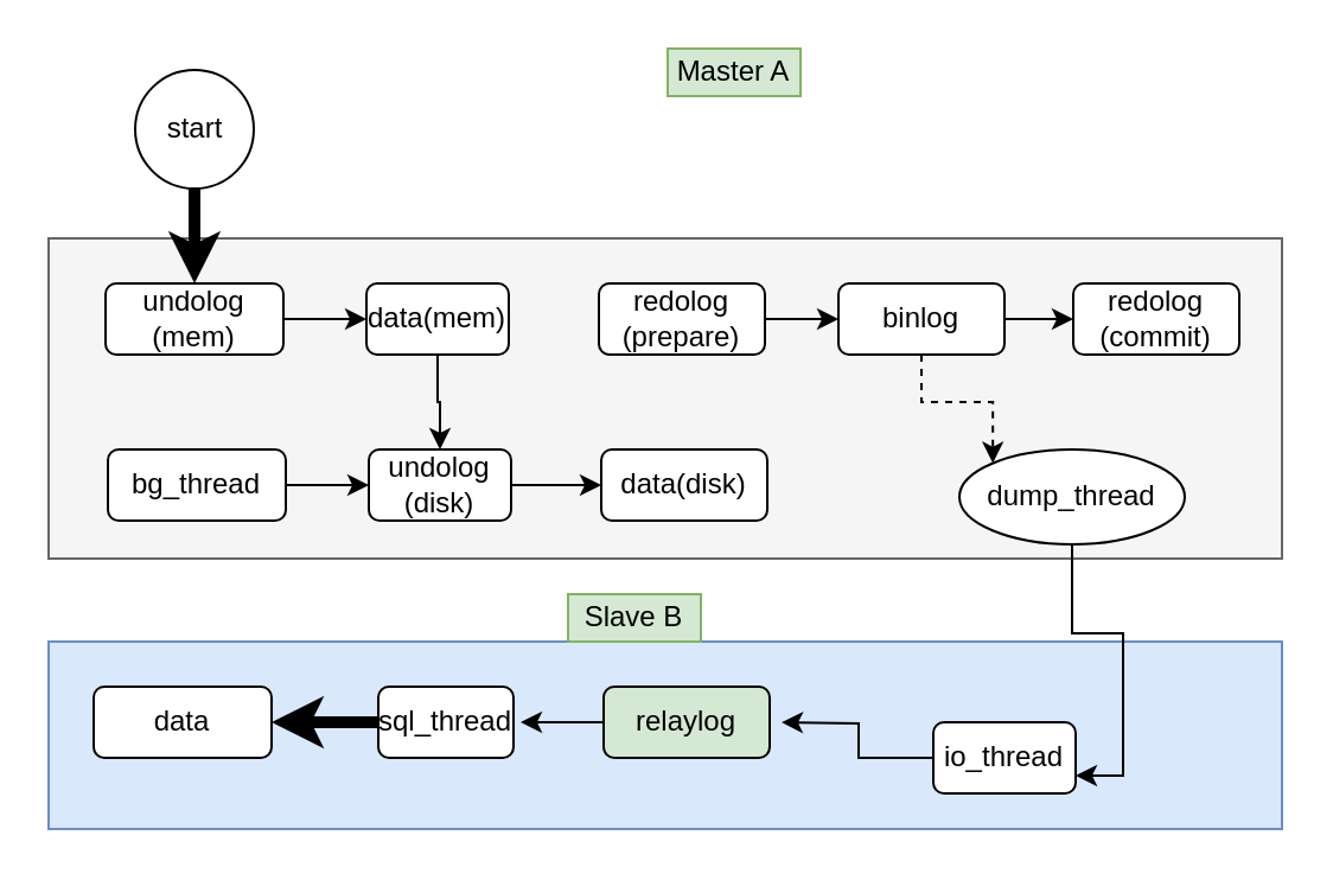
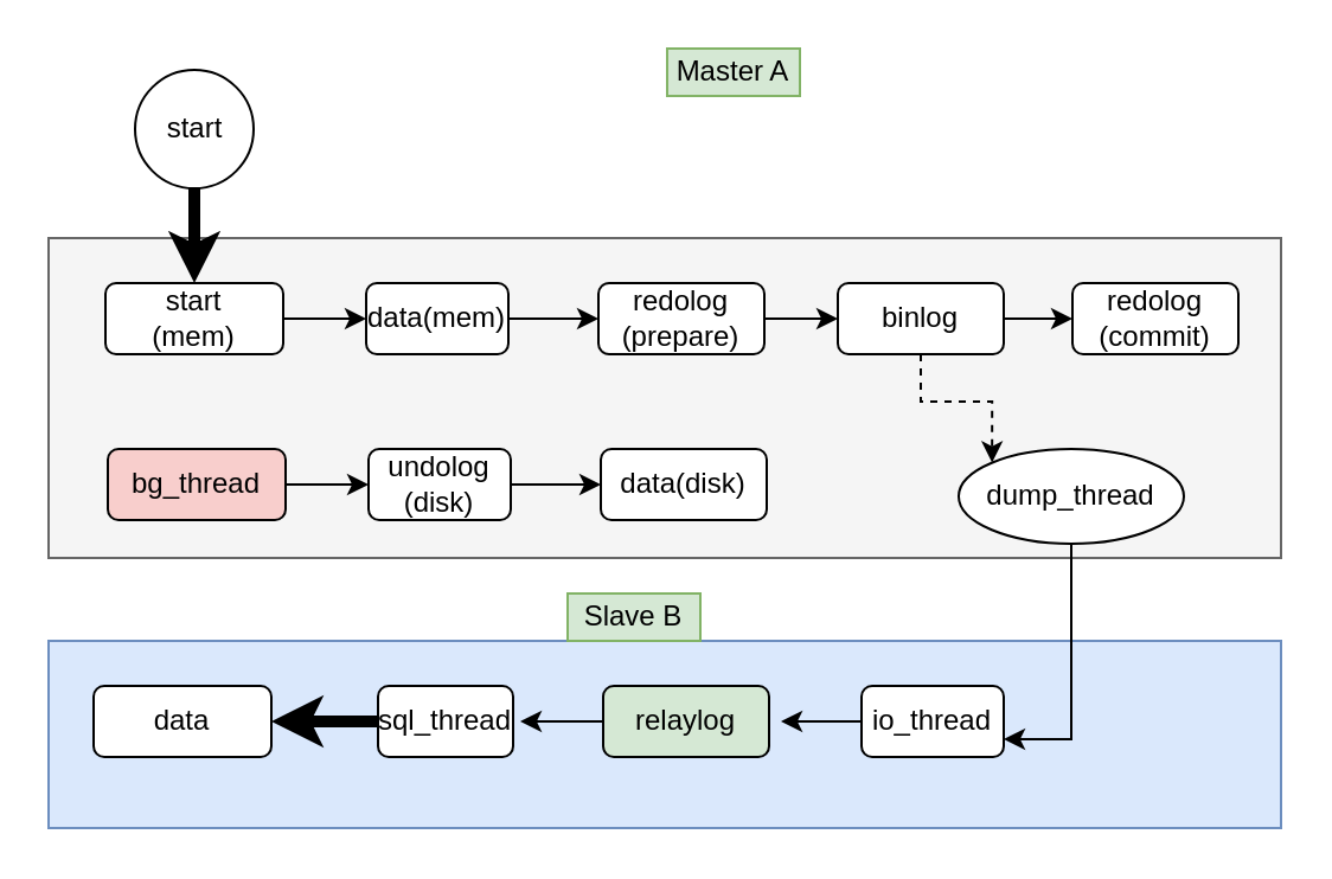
  <mxCell id="0" />
  <mxCell id="1" parent="0" />
  <mxCell id="2" value="" style="rounded=0;whiteSpace=wrap;html=1;fillColor=#dae8fc;strokeColor=#6c8ebf;" vertex="1" parent="1"><mxGeometry x="20" y="270" width="520" height="79" as="geometry" /></mxCell>
  <mxCell id="3" value="" style="rounded=0;whiteSpace=wrap;html=1;fillColor=#f5f5f5;strokeColor=#666666;fontColor=#333333;" vertex="1" parent="1"><mxGeometry x="20" y="100" width="520" height="135" as="geometry" /></mxCell>
  <mxCell id="4" style="edgeStyle=orthogonalEdgeStyle;rounded=0;orthogonalLoop=1;jettySize=auto;html=1;entryX=0.5;entryY=0;entryDx=0;entryDy=0;strokeWidth=5;" edge="1" parent="1" source="5" target="7"><mxGeometry relative="1" as="geometry" /></mxCell>
  <mxCell id="5" value="start" style="ellipse;whiteSpace=wrap;html=1;aspect=fixed;" vertex="1" parent="1"><mxGeometry x="56.5" y="29" width="50" height="50" as="geometry" /></mxCell>
  <mxCell id="6" style="edgeStyle=orthogonalEdgeStyle;rounded=0;orthogonalLoop=1;jettySize=auto;html=1;entryX=0;entryY=0.5;entryDx=0;entryDy=0;" edge="1" parent="1" source="7" target="9"><mxGeometry relative="1" as="geometry" /></mxCell>
- <mxCell id="7" value="undolog&lt;br&gt;(mem)" style="rounded=1;whiteSpace=wrap;html=1;" vertex="1" parent="1"><mxGeometry x="44" y="119" width="75" height="30" as="geometry" /></mxCell>
- <mxCell id="8" style="edgeStyle=orthogonalEdgeStyle;rounded=0;orthogonalLoop=1;jettySize=auto;html=1;" edge="1" parent="1" source="9" target="21"><mxGeometry relative="1" as="geometry" /></mxCell>
+ <mxCell id="7" value="start&lt;br&gt;(mem)" style="rounded=1;whiteSpace=wrap;html=1;" vertex="1" parent="1"><mxGeometry x="44" y="119" width="75" height="30" as="geometry" /></mxCell>
+ <mxCell id="8" style="edgeStyle=orthogonalEdgeStyle;rounded=0;orthogonalLoop=1;jettySize=auto;html=1;entryX=0;entryY=0.5;entryDx=0;entryDy=0;" edge="1" parent="1" source="9" target="11"><mxGeometry relative="1" as="geometry" /></mxCell>
  <mxCell id="9" value="data(mem)" style="rounded=1;whiteSpace=wrap;html=1;" vertex="1" parent="1"><mxGeometry x="154" y="119" width="60" height="30" as="geometry" /></mxCell>
  <mxCell id="10" style="edgeStyle=orthogonalEdgeStyle;rounded=0;orthogonalLoop=1;jettySize=auto;html=1;entryX=0;entryY=0.5;entryDx=0;entryDy=0;" edge="1" parent="1" source="11" target="14"><mxGeometry relative="1" as="geometry" /></mxCell>
  <mxCell id="11" value="redolog&lt;br&gt;(prepare)" style="rounded=1;whiteSpace=wrap;html=1;" vertex="1" parent="1"><mxGeometry x="252" y="119" width="70" height="30" as="geometry" /></mxCell>
  <mxCell id="12" style="edgeStyle=orthogonalEdgeStyle;rounded=0;orthogonalLoop=1;jettySize=auto;html=1;entryX=0;entryY=0.5;entryDx=0;entryDy=0;" edge="1" parent="1" source="14" target="15"><mxGeometry relative="1" as="geometry" /></mxCell>
  <mxCell id="13" style="edgeStyle=orthogonalEdgeStyle;rounded=0;orthogonalLoop=1;jettySize=auto;html=1;entryX=0;entryY=0;entryDx=0;entryDy=0;dashed=1;" edge="1" parent="1" source="14" target="17"><mxGeometry relative="1" as="geometry" /></mxCell>
  <mxCell id="14" value="binlog" style="rounded=1;whiteSpace=wrap;html=1;" vertex="1" parent="1"><mxGeometry x="353" y="119" width="70" height="30" as="geometry" /></mxCell>
  <mxCell id="15" value="redolog&lt;br&gt;(commit)" style="rounded=1;whiteSpace=wrap;html=1;" vertex="1" parent="1"><mxGeometry x="452" y="119" width="70" height="30" as="geometry" /></mxCell>
  <mxCell id="16" style="edgeStyle=orthogonalEdgeStyle;rounded=0;orthogonalLoop=1;jettySize=auto;html=1;entryX=1;entryY=0.75;entryDx=0;entryDy=0;strokeWidth=1;" edge="1" parent="1" source="17" target="29"><mxGeometry relative="1" as="geometry" /></mxCell>
  <mxCell id="17" value="dump_thread" style="ellipse;whiteSpace=wrap;html=1;" vertex="1" parent="1"><mxGeometry x="404" y="189" width="95" height="40" as="geometry" /></mxCell>
  <mxCell id="18" style="edgeStyle=orthogonalEdgeStyle;rounded=0;orthogonalLoop=1;jettySize=auto;html=1;entryX=0;entryY=0.5;entryDx=0;entryDy=0;" edge="1" parent="1" source="19" target="21"><mxGeometry relative="1" as="geometry" /></mxCell>
- <mxCell id="19" value="bg_thread" style="rounded=1;whiteSpace=wrap;html=1;" vertex="1" parent="1"><mxGeometry x="45" y="189" width="75" height="30" as="geometry" /></mxCell>
+ <mxCell id="19" value="bg_thread" style="rounded=1;whiteSpace=wrap;html=1;fillColor=#f8cecc;" vertex="1" parent="1"><mxGeometry x="45" y="189" width="75" height="30" as="geometry" /></mxCell>
  <mxCell id="20" style="edgeStyle=orthogonalEdgeStyle;rounded=0;orthogonalLoop=1;jettySize=auto;html=1;entryX=0;entryY=0.5;entryDx=0;entryDy=0;" edge="1" parent="1" source="21" target="22"><mxGeometry relative="1" as="geometry" /></mxCell>
  <mxCell id="21" value="undolog&lt;br&gt;(disk)" style="rounded=1;whiteSpace=wrap;html=1;" vertex="1" parent="1"><mxGeometry x="155" y="189" width="60" height="30" as="geometry" /></mxCell>
  <mxCell id="22" value="data(disk)" style="rounded=1;whiteSpace=wrap;html=1;" vertex="1" parent="1"><mxGeometry x="253" y="189" width="70" height="30" as="geometry" /></mxCell>
  <mxCell id="23" value="data" style="rounded=1;whiteSpace=wrap;html=1;" vertex="1" parent="1"><mxGeometry x="39" y="289" width="75" height="30" as="geometry" /></mxCell>
  <mxCell id="24" style="edgeStyle=orthogonalEdgeStyle;rounded=0;orthogonalLoop=1;jettySize=auto;html=1;entryX=1;entryY=0.5;entryDx=0;entryDy=0;strokeWidth=5;" edge="1" parent="1" source="25" target="23"><mxGeometry relative="1" as="geometry" /></mxCell>
  <mxCell id="25" value="sql_thread" style="rounded=1;whiteSpace=wrap;html=1;" vertex="1" parent="1"><mxGeometry x="159" y="289" width="57" height="30" as="geometry" /></mxCell>
  <mxCell id="26" style="edgeStyle=orthogonalEdgeStyle;rounded=0;orthogonalLoop=1;jettySize=auto;html=1;strokeWidth=1;" edge="1" parent="1" source="27"><mxGeometry relative="1" as="geometry"><mxPoint x="219" y="304" as="targetPoint" /></mxGeometry></mxCell>
  <mxCell id="27" value="relaylog" style="rounded=1;whiteSpace=wrap;html=1;fillColor=#d5e8d4;" vertex="1" parent="1"><mxGeometry x="254" y="289" width="70" height="30" as="geometry" /></mxCell>
  <mxCell id="28" style="edgeStyle=orthogonalEdgeStyle;rounded=0;orthogonalLoop=1;jettySize=auto;html=1;strokeWidth=1;" edge="1" parent="1" source="29"><mxGeometry relative="1" as="geometry"><mxPoint x="329" y="304" as="targetPoint" /></mxGeometry></mxCell>
- <mxCell id="29" value="io_thread" style="rounded=1;whiteSpace=wrap;html=1;" vertex="1" parent="1"><mxGeometry x="393" y="304" width="60" height="30" as="geometry" /></mxCell>
+ <mxCell id="29" value="io_thread" style="rounded=1;whiteSpace=wrap;html=1;" vertex="1" parent="1"><mxGeometry x="363" y="289" width="60" height="30" as="geometry" /></mxCell>
  <mxCell id="30" value="Master A" style="text;html=1;strokeColor=#82b366;fillColor=#d5e8d4;align=center;verticalAlign=middle;whiteSpace=wrap;rounded=0;" vertex="1" parent="1"><mxGeometry x="281" y="20" width="56" height="20" as="geometry" /></mxCell>
  <mxCell id="31" value="Slave B" style="text;html=1;strokeColor=#82b366;fillColor=#d5e8d4;align=center;verticalAlign=middle;whiteSpace=wrap;rounded=0;" vertex="1" parent="1"><mxGeometry x="239" y="250" width="56" height="20" as="geometry" /></mxCell>
